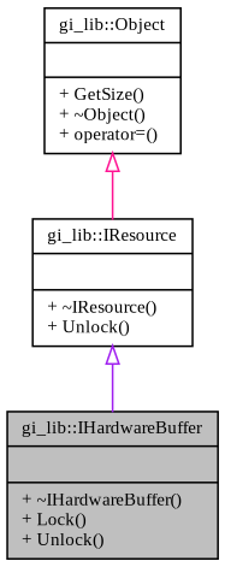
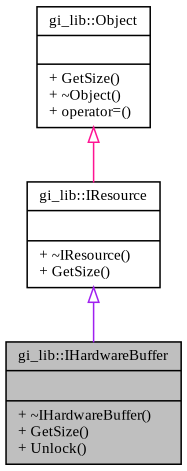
  digraph {
    fontname="Liberation Serif"
    node [color=black fillcolor=white fontname="Liberation Serif" fontsize=10 shape=record style=filled]
    edge [arrowtail=onormal dir=back fontname="Liberation Serif" fontsize=10 labelfontname=Helvetica labelfontsize=10 style=solid]
-   n1 [fillcolor=grey75 fontcolor=black height=0.2 label="{gi_lib::IHardwareBuffer\n||+ ~IHardwareBuffer()\l+ Lock()\l+ Unlock()\l}" width=0.4]
-   n2 [height=0.2 label="{gi_lib::IResource\n||+ ~IResource()\l+ Unlock()\l}" width=0.4]
+   n1 [fillcolor=grey75 fontcolor=black height=0.2 label="{gi_lib::IHardwareBuffer\n||+ ~IHardwareBuffer()\l+ GetSize()\l+ Unlock()\l}" width=0.4]
+   n2 [height=0.2 label="{gi_lib::IResource\n||+ ~IResource()\l+ GetSize()\l}" width=0.4]
    n3 [height=0.2 label="{gi_lib::Object\n||+ GetSize()\l+ ~Object()\l+ operator=()\l}" width=0.4]
    n2 -> n1 [color=purple]
    n3 -> n2 [color=deeppink]
  }
